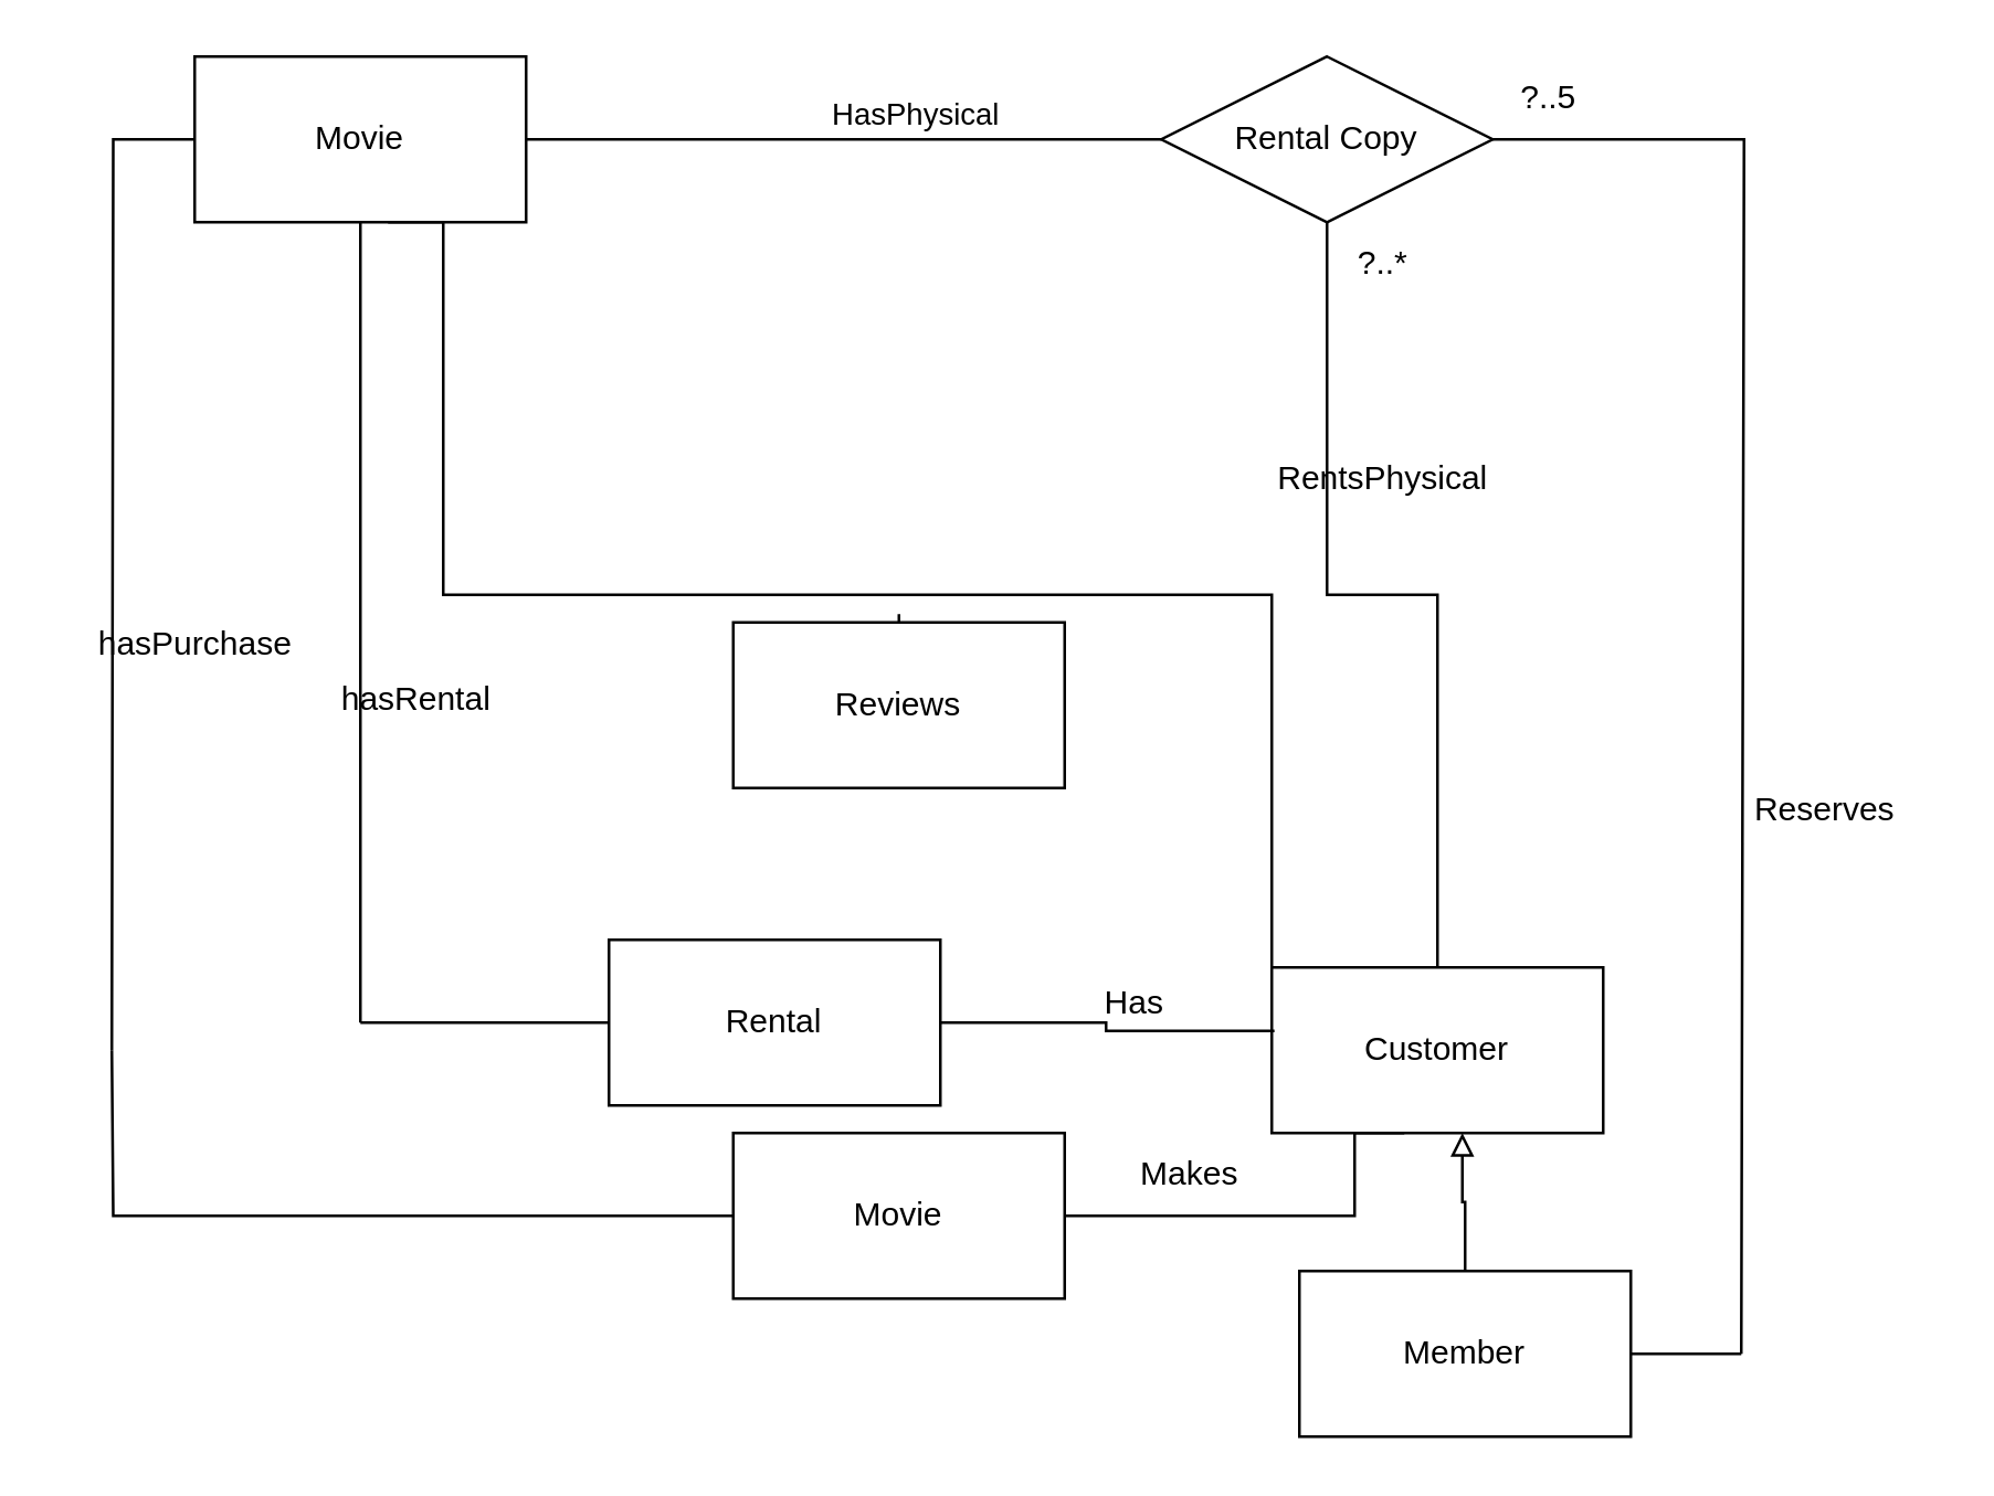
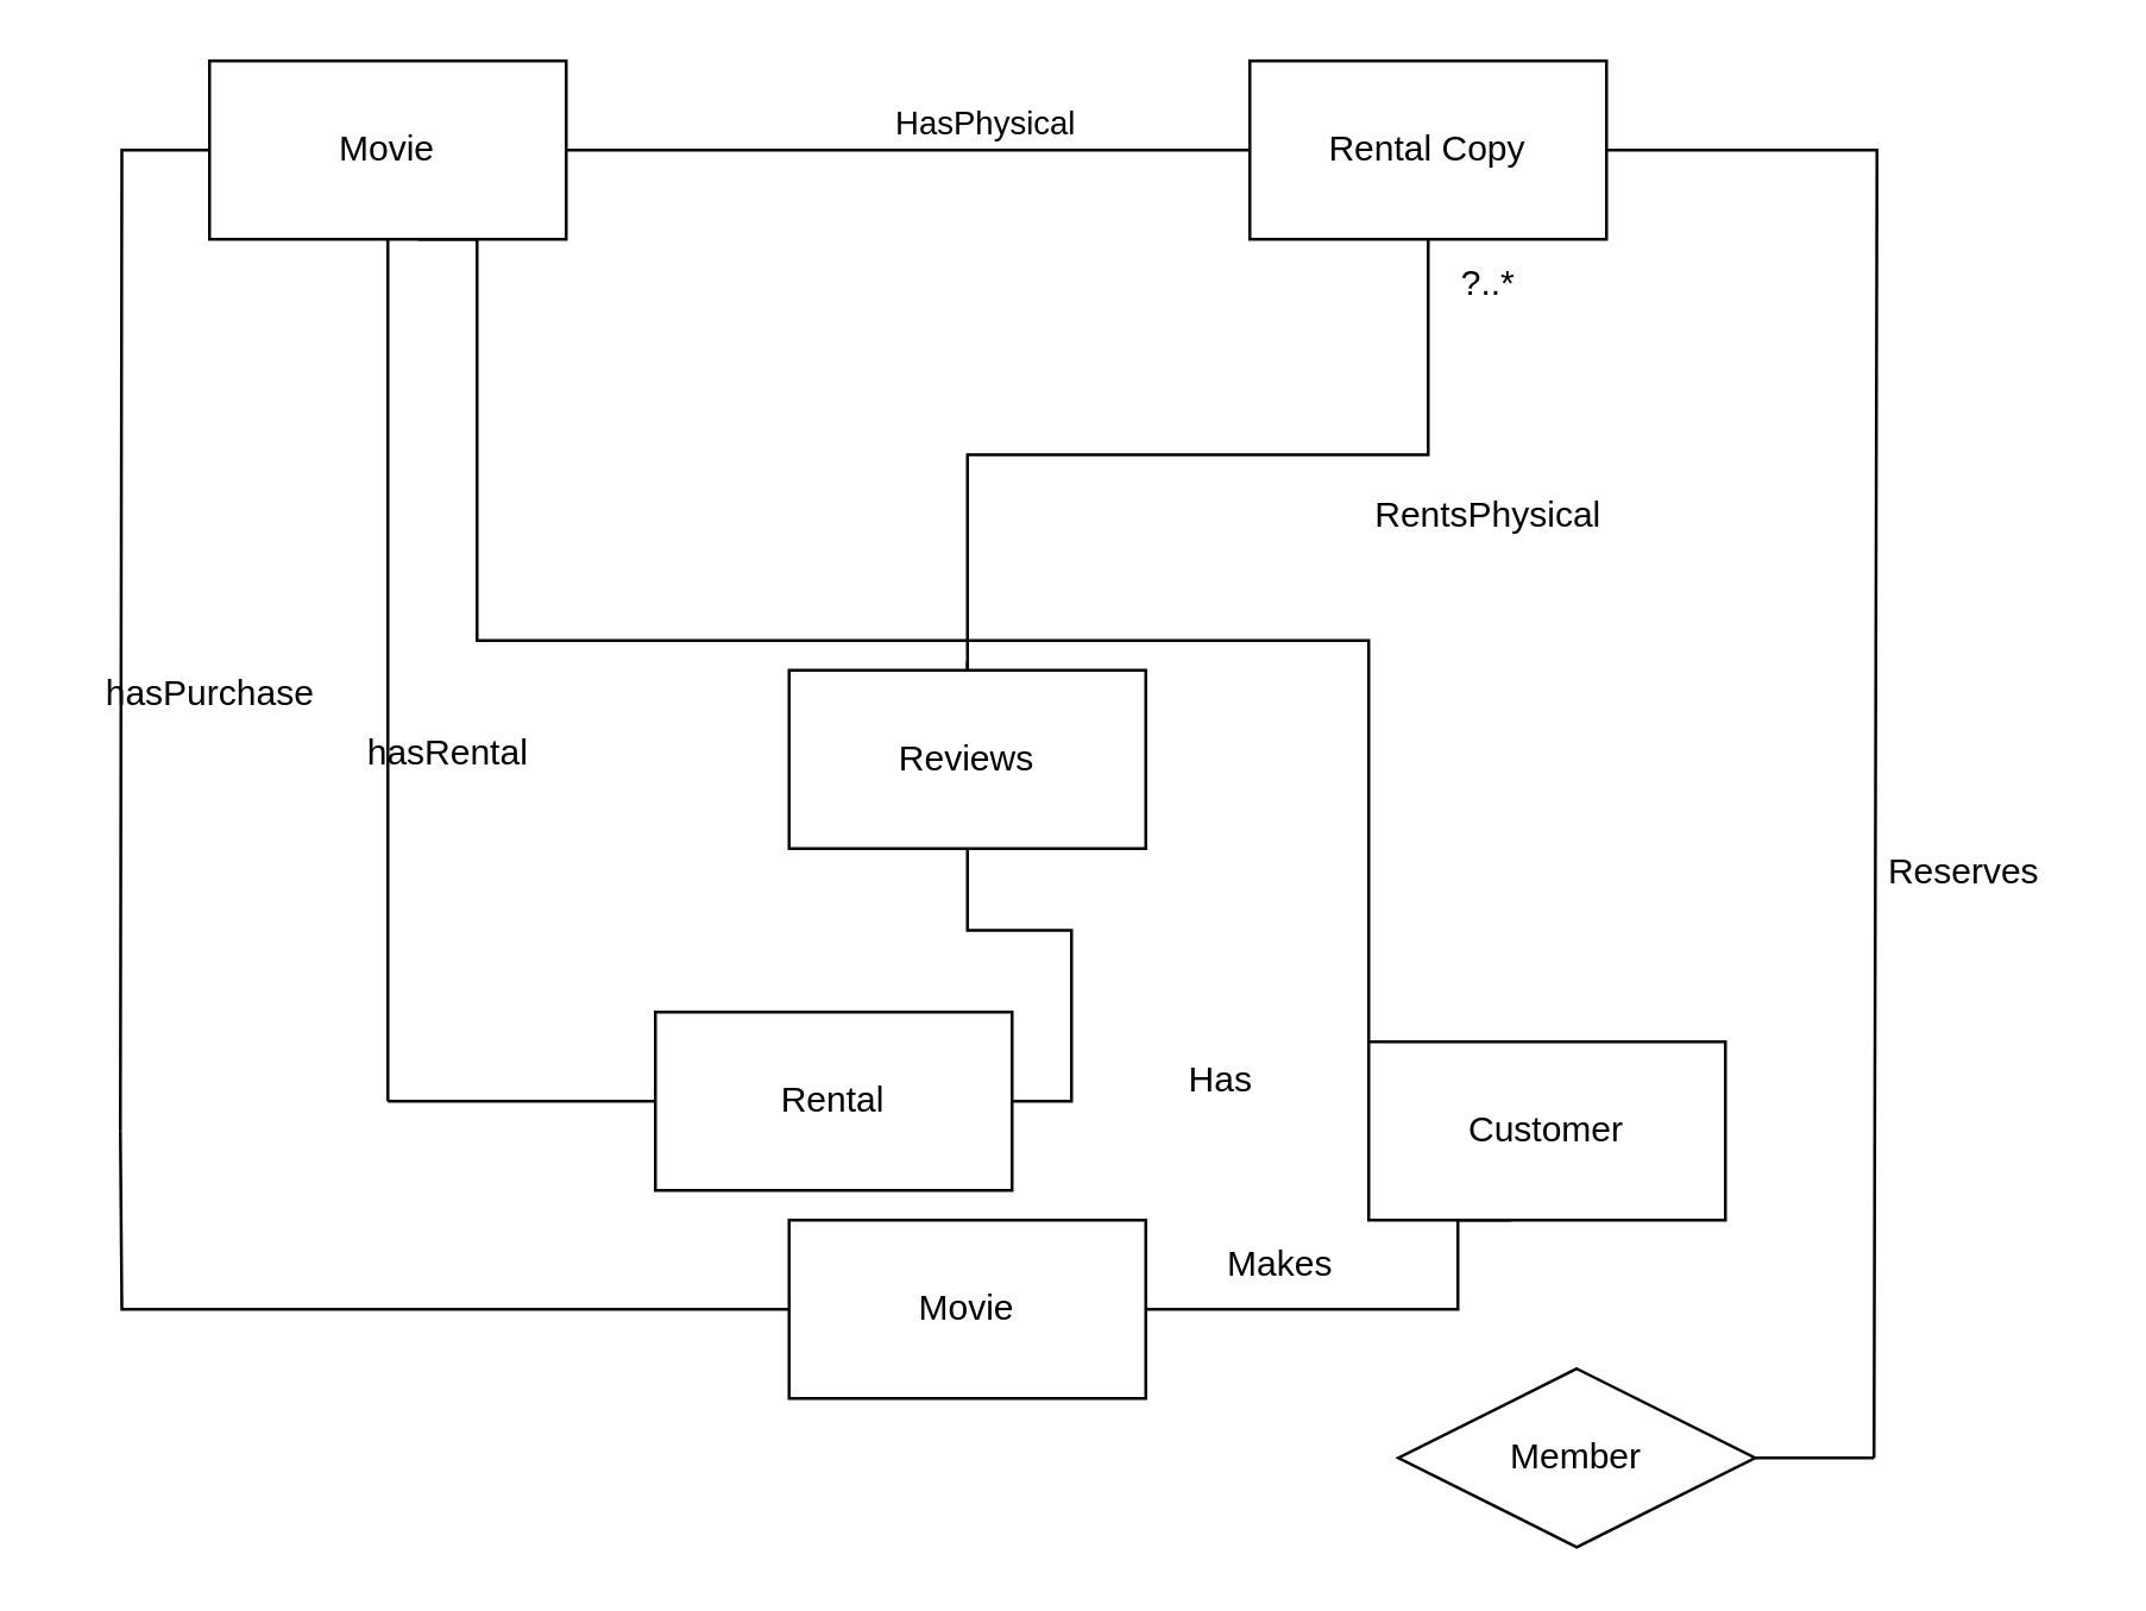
  <mxCell id="0" />
  <mxCell id="1" parent="0" />
  <mxCell id="2" style="edgeStyle=orthogonalEdgeStyle;rounded=0;orthogonalLoop=1;jettySize=auto;html=1;entryX=0;entryY=0.5;entryDx=0;entryDy=0;endArrow=none;endFill=0;" parent="1" source="7" target="10" edge="1"><mxGeometry relative="1" as="geometry" /></mxCell>
  <mxCell id="3" value="HasPhysical" style="edgeLabel;html=1;align=center;verticalAlign=middle;resizable=0;points=[];" parent="2" vertex="1" connectable="0"><mxGeometry x="0.322" y="4" relative="1" as="geometry"><mxPoint x="-12" y="-6" as="offset" /></mxGeometry></mxCell>
  <mxCell id="4" style="edgeStyle=orthogonalEdgeStyle;rounded=0;orthogonalLoop=1;jettySize=auto;html=1;exitX=0.5;exitY=1;exitDx=0;exitDy=0;entryX=0.5;entryY=0;entryDx=0;entryDy=0;endArrow=none;endFill=0;" parent="1" edge="1"><mxGeometry relative="1" as="geometry"><mxPoint x="140" y="80" as="sourcePoint" /><mxPoint x="530" y="350" as="targetPoint" /><Array as="points"><mxPoint x="160" y="80" /><mxPoint x="160" y="215" /><mxPoint x="460" y="215" /><mxPoint x="460" y="350" /></Array></mxGeometry></mxCell>
  <mxCell id="5" style="edgeStyle=orthogonalEdgeStyle;rounded=0;orthogonalLoop=1;jettySize=auto;html=1;exitX=0;exitY=0.5;exitDx=0;exitDy=0;endArrow=none;endFill=0;" edge="1" parent="1" source="7"><mxGeometry relative="1" as="geometry"><mxPoint x="40" y="380" as="targetPoint" /></mxGeometry></mxCell>
  <mxCell id="6" style="edgeStyle=orthogonalEdgeStyle;rounded=0;orthogonalLoop=1;jettySize=auto;html=1;exitX=0.5;exitY=1;exitDx=0;exitDy=0;endArrow=none;endFill=0;" edge="1" parent="1" source="7"><mxGeometry relative="1" as="geometry"><mxPoint x="130" y="370" as="targetPoint" /></mxGeometry></mxCell>
  <mxCell id="7" value="Movie" style="rounded=0;whiteSpace=wrap;html=1;" parent="1" vertex="1"><mxGeometry x="70" y="20" width="120" height="60" as="geometry" /></mxCell>
  <mxCell id="8" style="edgeStyle=orthogonalEdgeStyle;rounded=0;orthogonalLoop=1;jettySize=auto;html=1;exitX=1;exitY=0.5;exitDx=0;exitDy=0;endArrow=none;endFill=0;" edge="1" parent="1" source="10"><mxGeometry relative="1" as="geometry"><mxPoint x="630" y="490" as="targetPoint" /><Array as="points"><mxPoint x="631" y="50" /></Array></mxGeometry></mxCell>
- <mxCell id="9" style="edgeStyle=orthogonalEdgeStyle;rounded=0;orthogonalLoop=1;jettySize=auto;html=1;exitX=0.5;exitY=1;exitDx=0;exitDy=0;entryX=0.5;entryY=0;entryDx=0;entryDy=0;endArrow=none;endFill=0;" edge="1" parent="1" source="10" target="13"><mxGeometry relative="1" as="geometry" /></mxCell>
- <mxCell id="10" value="Rental Copy" style="rhombus;whiteSpace=wrap;html=1;" parent="1" vertex="1"><mxGeometry x="420" y="20" width="120" height="60" as="geometry" /></mxCell>
+ <mxCell id="9" style="edgeStyle=orthogonalEdgeStyle;rounded=0;orthogonalLoop=1;jettySize=auto;html=1;exitX=0.5;exitY=1;exitDx=0;exitDy=0;endArrow=none;endFill=0;" edge="1" parent="1" source="10" target="12"><mxGeometry relative="1" as="geometry" /></mxCell>
+ <mxCell id="10" value="Rental Copy" style="rounded=0;whiteSpace=wrap;html=1;" parent="1" vertex="1"><mxGeometry x="420" y="20" width="120" height="60" as="geometry" /></mxCell>
  <mxCell id="11" style="edgeStyle=orthogonalEdgeStyle;rounded=0;orthogonalLoop=1;jettySize=auto;html=1;exitX=0.5;exitY=0;exitDx=0;exitDy=0;dashed=1;endArrow=none;endFill=0;" parent="1" source="12" edge="1"><mxGeometry relative="1" as="geometry"><mxPoint x="325" y="220" as="targetPoint" /></mxGeometry></mxCell>
  <mxCell id="12" value="Reviews" style="rounded=0;whiteSpace=wrap;html=1;" parent="1" vertex="1"><mxGeometry x="265" y="225" width="120" height="60" as="geometry" /></mxCell>
  <mxCell id="13" value="Customer" style="rounded=0;whiteSpace=wrap;html=1;" parent="1" vertex="1"><mxGeometry x="460" y="350" width="120" height="60" as="geometry" /></mxCell>
  <mxCell id="14" style="edgeStyle=orthogonalEdgeStyle;rounded=0;orthogonalLoop=1;jettySize=auto;html=1;exitX=0;exitY=0.5;exitDx=0;exitDy=0;endArrow=none;endFill=0;" edge="1" parent="1" source="15"><mxGeometry relative="1" as="geometry"><mxPoint x="40" y="380" as="targetPoint" /></mxGeometry></mxCell>
  <mxCell id="15" value="Movie" style="rounded=0;whiteSpace=wrap;html=1;" vertex="1" parent="1"><mxGeometry x="265" y="410" width="120" height="60" as="geometry" /></mxCell>
  <mxCell id="16" value="hasPurchase" style="text;html=1;align=center;verticalAlign=middle;resizable=0;points=[];autosize=1;strokeColor=none;fillColor=none;" vertex="1" parent="1"><mxGeometry x="20" y="218" width="100" height="30" as="geometry" /></mxCell>
  <mxCell id="17" style="edgeStyle=orthogonalEdgeStyle;rounded=0;orthogonalLoop=1;jettySize=auto;html=1;exitX=0;exitY=0.5;exitDx=0;exitDy=0;endArrow=none;endFill=0;" edge="1" parent="1" source="18"><mxGeometry relative="1" as="geometry"><mxPoint x="130" y="370" as="targetPoint" /></mxGeometry></mxCell>
  <mxCell id="18" value="Rental" style="whiteSpace=wrap;html=1;" vertex="1" parent="1"><mxGeometry x="220" y="340" width="120" height="60" as="geometry" /></mxCell>
  <mxCell id="19" value="&lt;div&gt;hasRental&lt;/div&gt;" style="text;html=1;align=center;verticalAlign=middle;resizable=0;points=[];autosize=1;strokeColor=none;fillColor=none;" vertex="1" parent="1"><mxGeometry x="110" y="238" width="80" height="30" as="geometry" /></mxCell>
- <mxCell id="20" style="edgeStyle=orthogonalEdgeStyle;rounded=0;orthogonalLoop=1;jettySize=auto;html=1;exitX=1;exitY=0.5;exitDx=0;exitDy=0;entryX=0.008;entryY=0.383;entryDx=0;entryDy=0;entryPerimeter=0;endArrow=none;endFill=0;" edge="1" parent="1" source="18" target="13"><mxGeometry relative="1" as="geometry" /></mxCell>
+ <mxCell id="20" style="edgeStyle=orthogonalEdgeStyle;rounded=0;orthogonalLoop=1;jettySize=auto;html=1;exitX=1;exitY=0.5;exitDx=0;exitDy=0;endArrow=none;endFill=0;" edge="1" parent="1" source="18" target="12"><mxGeometry relative="1" as="geometry" /></mxCell>
  <mxCell id="21" style="edgeStyle=orthogonalEdgeStyle;rounded=0;orthogonalLoop=1;jettySize=auto;html=1;exitX=1;exitY=0.5;exitDx=0;exitDy=0;entryX=0.4;entryY=1;entryDx=0;entryDy=0;entryPerimeter=0;endArrow=none;endFill=0;" edge="1" parent="1" source="15" target="13"><mxGeometry relative="1" as="geometry"><Array as="points"><mxPoint x="490" y="440" /><mxPoint x="490" y="410" /></Array></mxGeometry></mxCell>
  <mxCell id="22" value="Has" style="text;html=1;align=center;verticalAlign=middle;resizable=0;points=[];autosize=1;strokeColor=none;fillColor=none;" vertex="1" parent="1"><mxGeometry x="385" y="348" width="50" height="30" as="geometry" /></mxCell>
  <mxCell id="23" value="Makes" style="text;html=1;align=center;verticalAlign=middle;resizable=0;points=[];autosize=1;strokeColor=none;fillColor=none;" vertex="1" parent="1"><mxGeometry x="400" y="410" width="60" height="30" as="geometry" /></mxCell>
  <mxCell id="24" style="edgeStyle=orthogonalEdgeStyle;rounded=0;orthogonalLoop=1;jettySize=auto;html=1;exitX=1;exitY=0.5;exitDx=0;exitDy=0;endArrow=none;endFill=0;" edge="1" parent="1" source="25"><mxGeometry relative="1" as="geometry"><mxPoint x="630" y="490" as="targetPoint" /></mxGeometry></mxCell>
- <mxCell id="25" value="Member" style="whiteSpace=wrap;html=1;" vertex="1" parent="1"><mxGeometry x="470" y="460" width="120" height="60" as="geometry" /></mxCell>
- <mxCell id="26" style="edgeStyle=orthogonalEdgeStyle;rounded=0;orthogonalLoop=1;jettySize=auto;html=1;exitX=0.5;exitY=0;exitDx=0;exitDy=0;entryX=0.575;entryY=1;entryDx=0;entryDy=0;entryPerimeter=0;endArrow=block;endFill=0;" edge="1" parent="1" source="25" target="13"><mxGeometry relative="1" as="geometry" /></mxCell>
+ <mxCell id="25" value="Member" style="rhombus;whiteSpace=wrap;html=1;" vertex="1" parent="1"><mxGeometry x="470" y="460" width="120" height="60" as="geometry" /></mxCell>
  <mxCell id="27" value="Reserves" style="text;html=1;align=center;verticalAlign=middle;resizable=0;points=[];autosize=1;strokeColor=none;fillColor=none;" vertex="1" parent="1"><mxGeometry x="620" y="278" width="80" height="30" as="geometry" /></mxCell>
  <mxCell id="28" value="RentsPhysical" style="text;html=1;align=center;verticalAlign=middle;resizable=0;points=[];autosize=1;strokeColor=none;fillColor=none;" vertex="1" parent="1"><mxGeometry x="450" y="158" width="100" height="30" as="geometry" /></mxCell>
- <mxCell id="29" value="?..5" style="text;html=1;align=center;verticalAlign=middle;resizable=0;points=[];autosize=1;strokeColor=none;fillColor=none;" vertex="1" parent="1"><mxGeometry x="540" y="20" width="40" height="30" as="geometry" /></mxCell>
  <mxCell id="30" value="?..*" style="text;html=1;align=center;verticalAlign=middle;resizable=0;points=[];autosize=1;strokeColor=none;fillColor=none;" vertex="1" parent="1"><mxGeometry x="480" y="80" width="40" height="30" as="geometry" /></mxCell>
